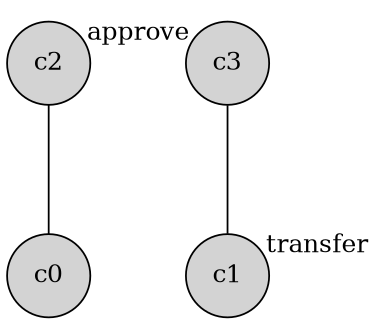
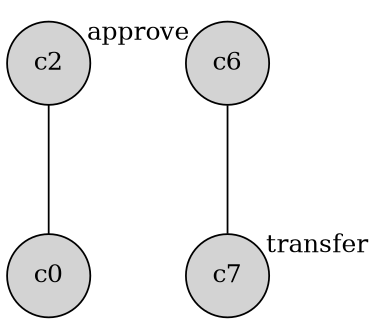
  digraph {
    node [shape=circle style=filled]
    edge [color=transparent dir=none labelangle=270 labeldistance=1.5 minlen=2]
    c0 [width=.25]
-   c1 [width=.25]
+   c1 [width=.25 label=c7]
    c2 [width=.25]
-   c3 [width=.25]
+   c3 [width=.25 label=c6]
    c0 -> c0
    c1 -> c1
    c1 -> c1 [labelangle=90 taillabel=transfer]
    c2 -> c0 [color="" labelangle=""]
    c2 -> c2
    c2 -> c2 [labelangle=90 taillabel=approve]
    c3 -> c1 [color="" labelangle=""]
  }
